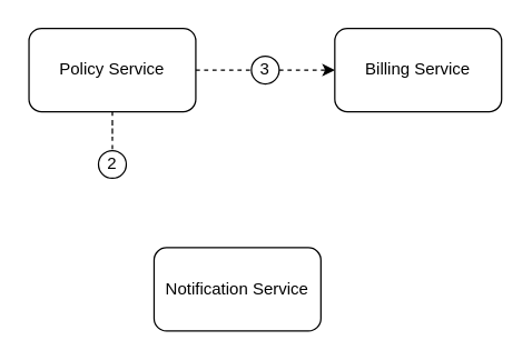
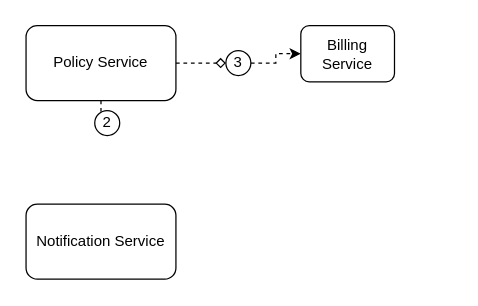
  <mxCell id="0" />
  <mxCell id="1" parent="0" />
  <mxCell id="2" style="edgeStyle=orthogonalEdgeStyle;rounded=0;orthogonalLoop=1;jettySize=auto;html=1;dashed=1;" edge="1" parent="1" source="9" target="5"><mxGeometry relative="1" as="geometry" /></mxCell>
  <mxCell id="3" value="Policy Service" style="rounded=1;whiteSpace=wrap;html=1;" vertex="1" parent="1"><mxGeometry x="20" y="20" width="120" height="60" as="geometry" /></mxCell>
- <mxCell id="4" value="Notification Service" style="rounded=1;whiteSpace=wrap;html=1;" vertex="1" parent="1"><mxGeometry x="110" y="178" width="120" height="60" as="geometry" /></mxCell>
- <mxCell id="5" value="Billing Service" style="rounded=1;whiteSpace=wrap;html=1;" vertex="1" parent="1"><mxGeometry x="240" y="20" width="120" height="60" as="geometry" /></mxCell>
+ <mxCell id="4" value="Notification Service" style="rounded=1;whiteSpace=wrap;html=1;" vertex="1" parent="1"><mxGeometry x="20" y="163" width="120" height="60" as="geometry" /></mxCell>
+ <mxCell id="5" value="Billing Service" style="rounded=1;whiteSpace=wrap;html=1;" vertex="1" parent="1"><mxGeometry x="240" y="20" width="75" height="45" as="geometry" /></mxCell>
  <mxCell id="6" value="" style="edgeStyle=orthogonalEdgeStyle;rounded=0;orthogonalLoop=1;jettySize=auto;html=1;dashed=1;endArrow=none;endFill=0;" edge="1" parent="1" source="3" target="7"><mxGeometry relative="1" as="geometry"><mxPoint x="80" y="80" as="sourcePoint" /><mxPoint x="80" y="155" as="targetPoint" /></mxGeometry></mxCell>
- <mxCell id="7" value="2" style="ellipse;whiteSpace=wrap;html=1;" vertex="1" parent="1"><mxGeometry x="70" y="108" width="20" height="20" as="geometry" /></mxCell>
- <mxCell id="8" value="" style="edgeStyle=orthogonalEdgeStyle;rounded=0;orthogonalLoop=1;jettySize=auto;html=1;dashed=1;endArrow=none;endFill=0;" edge="1" parent="1" source="3" target="9"><mxGeometry relative="1" as="geometry"><mxPoint x="140" y="50" as="sourcePoint" /><mxPoint x="240" y="50" as="targetPoint" /></mxGeometry></mxCell>
+ <mxCell id="7" value="2" style="ellipse;whiteSpace=wrap;html=1;" vertex="1" parent="1"><mxGeometry x="75" y="88" width="20" height="20" as="geometry" /></mxCell>
+ <mxCell id="8" value="" style="edgeStyle=orthogonalEdgeStyle;rounded=0;orthogonalLoop=1;jettySize=auto;html=1;dashed=1;endArrow=diamond;endFill=0;" edge="1" parent="1" source="3" target="9"><mxGeometry relative="1" as="geometry"><mxPoint x="140" y="50" as="sourcePoint" /><mxPoint x="240" y="50" as="targetPoint" /></mxGeometry></mxCell>
  <mxCell id="9" value="3" style="ellipse;whiteSpace=wrap;html=1;" vertex="1" parent="1"><mxGeometry x="180" y="40" width="20" height="20" as="geometry" /></mxCell>
